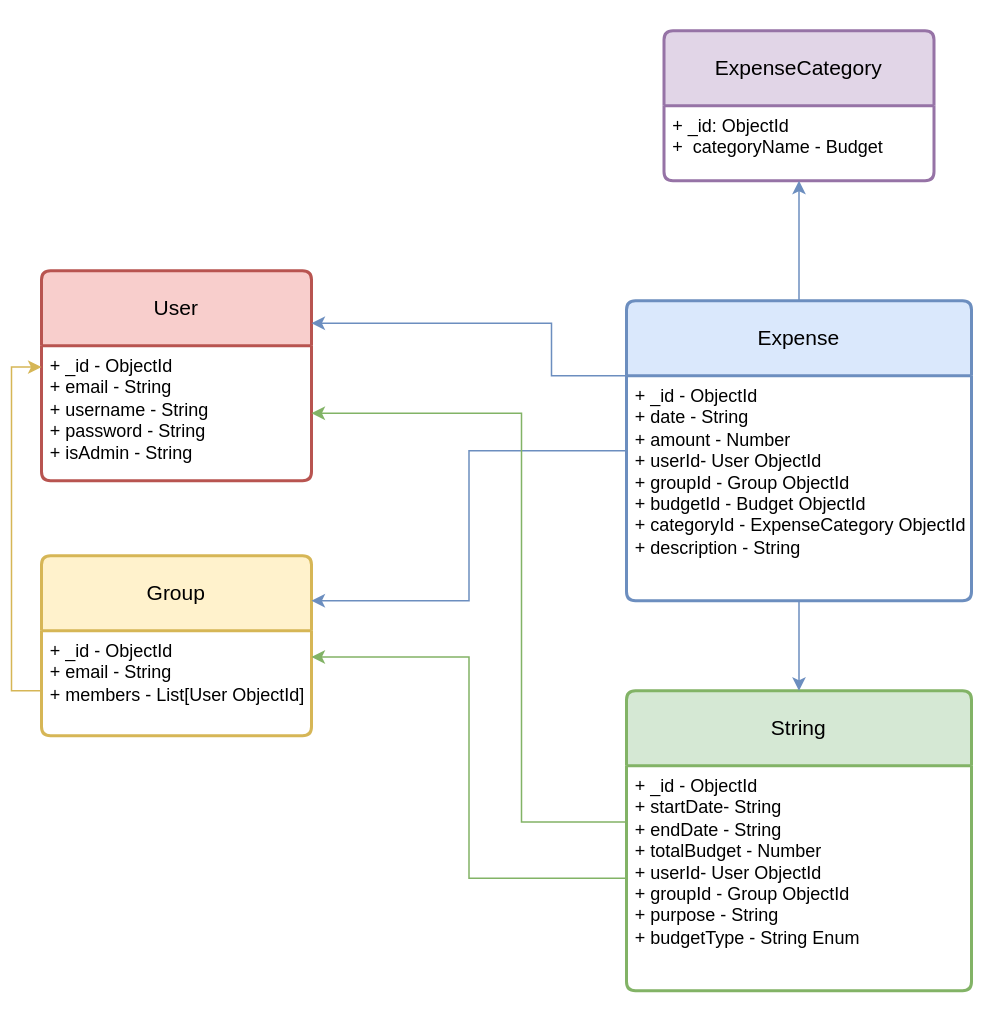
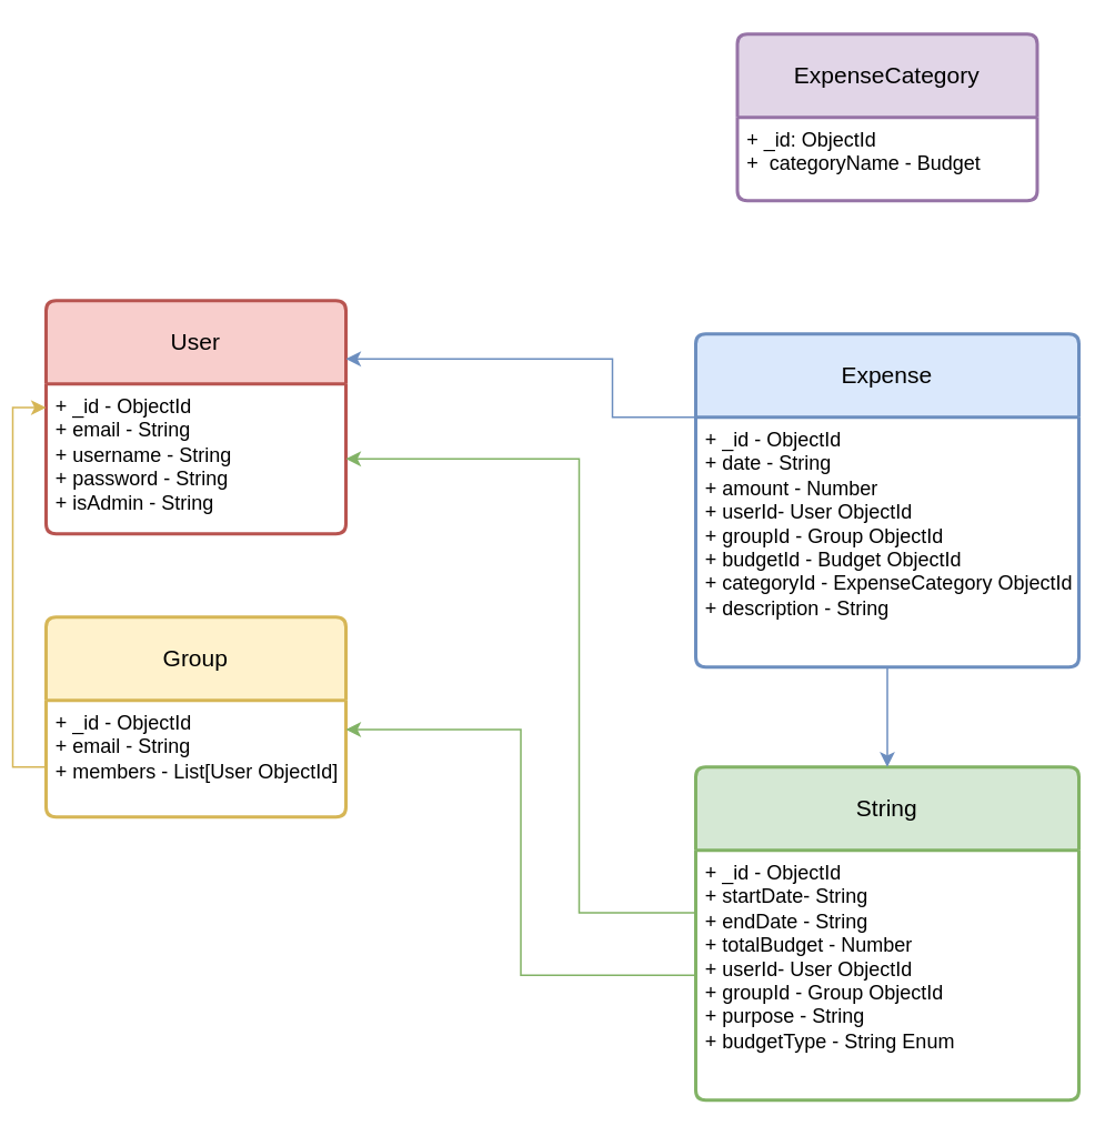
  <mxCell id="0" />
  <mxCell id="1" parent="0" />
  <mxCell id="2" value="User" style="swimlane;childLayout=stackLayout;horizontal=1;startSize=50;horizontalStack=0;rounded=1;fontSize=14;fontStyle=0;strokeWidth=2;resizeParent=0;resizeLast=1;shadow=0;dashed=0;align=center;arcSize=4;whiteSpace=wrap;html=1;fillColor=#f8cecc;strokeColor=#b85450;" vertex="1" parent="1"><mxGeometry x="20" y="180" width="180" height="140" as="geometry" /></mxCell>
  <mxCell id="3" value="&lt;div&gt;+ _id - ObjectId&lt;/div&gt;+ email - String&lt;div&gt;+ username - String&lt;br&gt;+ password - String&lt;/div&gt;&lt;div&gt;+ isAdmin - String&lt;/div&gt;" style="align=left;strokeColor=none;fillColor=none;spacingLeft=4;fontSize=12;verticalAlign=top;resizable=0;rotatable=0;part=1;html=1;" vertex="1" parent="2"><mxGeometry y="50" width="180" height="90" as="geometry" /></mxCell>
  <mxCell id="4" value="Group" style="swimlane;childLayout=stackLayout;horizontal=1;startSize=50;horizontalStack=0;rounded=1;fontSize=14;fontStyle=0;strokeWidth=2;resizeParent=0;resizeLast=1;shadow=0;dashed=0;align=center;arcSize=4;whiteSpace=wrap;html=1;fillColor=#fff2cc;strokeColor=#d6b656;" vertex="1" parent="1"><mxGeometry x="20" y="370" width="180" height="120" as="geometry" /></mxCell>
  <mxCell id="5" value="&lt;div&gt;+ _id - ObjectId&lt;/div&gt;+ email - String&lt;div&gt;+ members - List[User ObjectId]&lt;br&gt;&lt;/div&gt;" style="align=left;strokeColor=none;fillColor=none;spacingLeft=4;fontSize=12;verticalAlign=top;resizable=0;rotatable=0;part=1;html=1;" vertex="1" parent="4"><mxGeometry y="50" width="180" height="70" as="geometry" /></mxCell>
  <mxCell id="6" value="ExpenseCategory" style="swimlane;childLayout=stackLayout;horizontal=1;startSize=50;horizontalStack=0;rounded=1;fontSize=14;fontStyle=0;strokeWidth=2;resizeParent=0;resizeLast=1;shadow=0;dashed=0;align=center;arcSize=4;whiteSpace=wrap;html=1;fillColor=#e1d5e7;strokeColor=#9673a6;" vertex="1" parent="1"><mxGeometry x="435" y="20" width="180" height="100" as="geometry" /></mxCell>
  <mxCell id="7" value="&lt;div&gt;+ _id: ObjectId&lt;/div&gt;+&amp;nbsp; categoryName - Budget" style="align=left;strokeColor=none;fillColor=none;spacingLeft=4;fontSize=12;verticalAlign=top;resizable=0;rotatable=0;part=1;html=1;" vertex="1" parent="6"><mxGeometry y="50" width="180" height="50" as="geometry" /></mxCell>
- <mxCell id="8" style="edgeStyle=orthogonalEdgeStyle;rounded=0;orthogonalLoop=1;jettySize=auto;html=1;exitX=0.5;exitY=0;exitDx=0;exitDy=0;entryX=0.5;entryY=1;entryDx=0;entryDy=0;fillColor=#dae8fc;strokeColor=#6c8ebf;" edge="1" parent="1" source="10" target="7"><mxGeometry relative="1" as="geometry" /></mxCell>
- <mxCell id="9" style="edgeStyle=orthogonalEdgeStyle;rounded=0;orthogonalLoop=1;jettySize=auto;html=1;exitX=0;exitY=0.5;exitDx=0;exitDy=0;entryX=1;entryY=0.25;entryDx=0;entryDy=0;fillColor=#dae8fc;strokeColor=#6c8ebf;" edge="1" parent="1" source="10" target="4"><mxGeometry relative="1" as="geometry" /></mxCell>
  <mxCell id="10" value="Expense" style="swimlane;childLayout=stackLayout;horizontal=1;startSize=50;horizontalStack=0;rounded=1;fontSize=14;fontStyle=0;strokeWidth=2;resizeParent=0;resizeLast=1;shadow=0;dashed=0;align=center;arcSize=4;whiteSpace=wrap;html=1;fillColor=#dae8fc;strokeColor=#6c8ebf;" vertex="1" parent="1"><mxGeometry x="410" y="200" width="230" height="200" as="geometry" /></mxCell>
  <mxCell id="11" value="&lt;div&gt;+ _id - ObjectId&lt;/div&gt;+ date - String&lt;div&gt;+ amount - Number&lt;br&gt;+ userId- User ObjectId&lt;/div&gt;&lt;div&gt;+ groupId - Group ObjectId&lt;/div&gt;&lt;div&gt;+ budgetId - Budget ObjectId&lt;/div&gt;&lt;div&gt;+ categoryId - ExpenseCategory ObjectId&lt;/div&gt;&lt;div&gt;+ description - String&lt;/div&gt;" style="align=left;strokeColor=none;fillColor=none;spacingLeft=4;fontSize=12;verticalAlign=top;resizable=0;rotatable=0;part=1;html=1;" vertex="1" parent="10"><mxGeometry y="50" width="230" height="150" as="geometry" /></mxCell>
  <mxCell id="12" value="String" style="swimlane;childLayout=stackLayout;horizontal=1;startSize=50;horizontalStack=0;rounded=1;fontSize=14;fontStyle=0;strokeWidth=2;resizeParent=0;resizeLast=1;shadow=0;dashed=0;align=center;arcSize=4;whiteSpace=wrap;html=1;fillColor=#d5e8d4;strokeColor=#82b366;" vertex="1" parent="1"><mxGeometry x="410" y="460" width="230" height="200" as="geometry" /></mxCell>
  <mxCell id="13" value="&lt;div&gt;+ _id - ObjectId&lt;/div&gt;+ startDate- String&lt;div&gt;+ endDate - String&lt;br&gt;&lt;div&gt;+ totalBudget - Number&lt;br&gt;+ userId- User ObjectId&lt;/div&gt;&lt;div&gt;+ groupId - Group ObjectId&lt;/div&gt;&lt;div&gt;+ purpose - String&lt;/div&gt;&lt;/div&gt;&lt;div&gt;+ budgetType - String Enum&lt;/div&gt;" style="align=left;strokeColor=none;fillColor=none;spacingLeft=4;fontSize=12;verticalAlign=top;resizable=0;rotatable=0;part=1;html=1;" vertex="1" parent="12"><mxGeometry y="50" width="230" height="150" as="geometry" /></mxCell>
  <mxCell id="14" style="edgeStyle=orthogonalEdgeStyle;rounded=0;orthogonalLoop=1;jettySize=auto;html=1;exitX=0.5;exitY=1;exitDx=0;exitDy=0;entryX=0.5;entryY=0;entryDx=0;entryDy=0;fillColor=#dae8fc;strokeColor=#6c8ebf;" edge="1" parent="1" source="11" target="12"><mxGeometry relative="1" as="geometry" /></mxCell>
  <mxCell id="15" style="edgeStyle=orthogonalEdgeStyle;rounded=0;orthogonalLoop=1;jettySize=auto;html=1;exitX=0;exitY=0.75;exitDx=0;exitDy=0;entryX=0;entryY=0.158;entryDx=0;entryDy=0;entryPerimeter=0;fillColor=#fff2cc;strokeColor=#d6b656;" edge="1" parent="1" source="4" target="3"><mxGeometry relative="1" as="geometry" /></mxCell>
  <mxCell id="16" style="edgeStyle=orthogonalEdgeStyle;rounded=0;orthogonalLoop=1;jettySize=auto;html=1;exitX=0;exitY=0.5;exitDx=0;exitDy=0;entryX=1;entryY=0.25;entryDx=0;entryDy=0;fillColor=#d5e8d4;strokeColor=#82b366;" edge="1" parent="1" source="13" target="5"><mxGeometry relative="1" as="geometry" /></mxCell>
  <mxCell id="17" style="edgeStyle=orthogonalEdgeStyle;rounded=0;orthogonalLoop=1;jettySize=auto;html=1;exitX=0;exitY=0.25;exitDx=0;exitDy=0;entryX=1;entryY=0.5;entryDx=0;entryDy=0;fillColor=#d5e8d4;strokeColor=#82b366;" edge="1" parent="1" source="13" target="3"><mxGeometry relative="1" as="geometry"><Array as="points"><mxPoint x="340" y="548" /><mxPoint x="340" y="275" /></Array></mxGeometry></mxCell>
  <mxCell id="18" style="edgeStyle=orthogonalEdgeStyle;rounded=0;orthogonalLoop=1;jettySize=auto;html=1;exitX=0;exitY=0;exitDx=0;exitDy=0;entryX=1;entryY=0.25;entryDx=0;entryDy=0;fillColor=#dae8fc;strokeColor=#6c8ebf;" edge="1" parent="1" source="11" target="2"><mxGeometry relative="1" as="geometry"><Array as="points"><mxPoint x="360" y="250" /><mxPoint x="360" y="215" /></Array></mxGeometry></mxCell>
